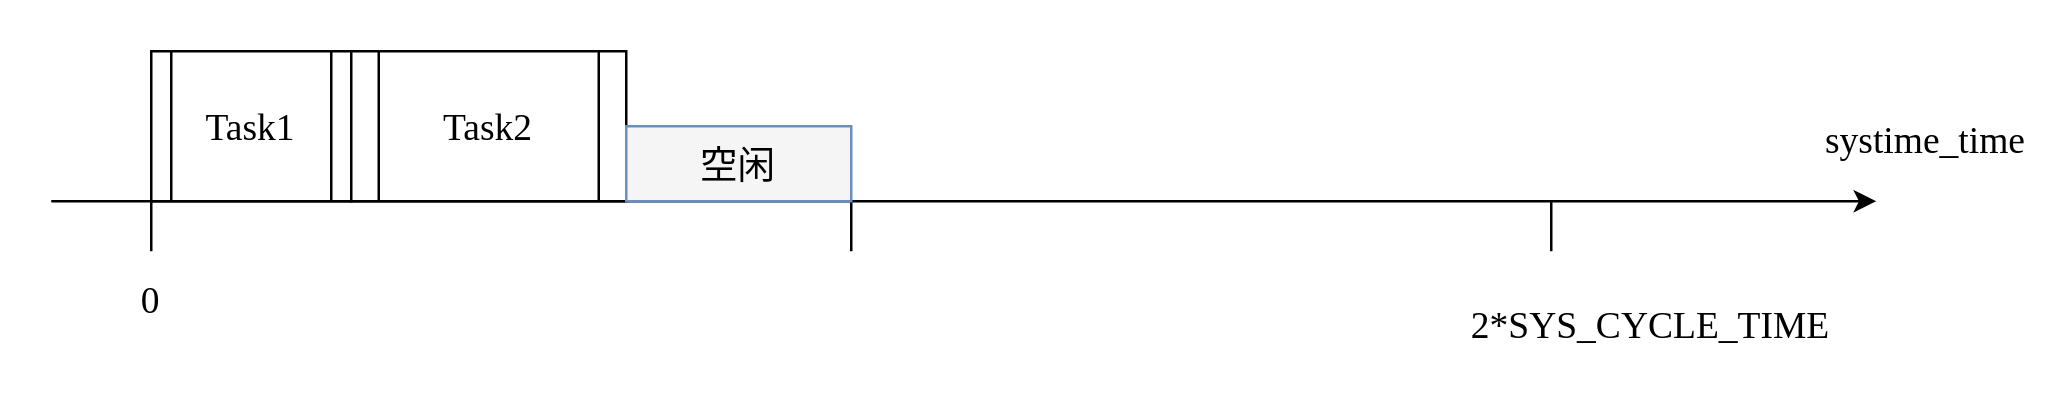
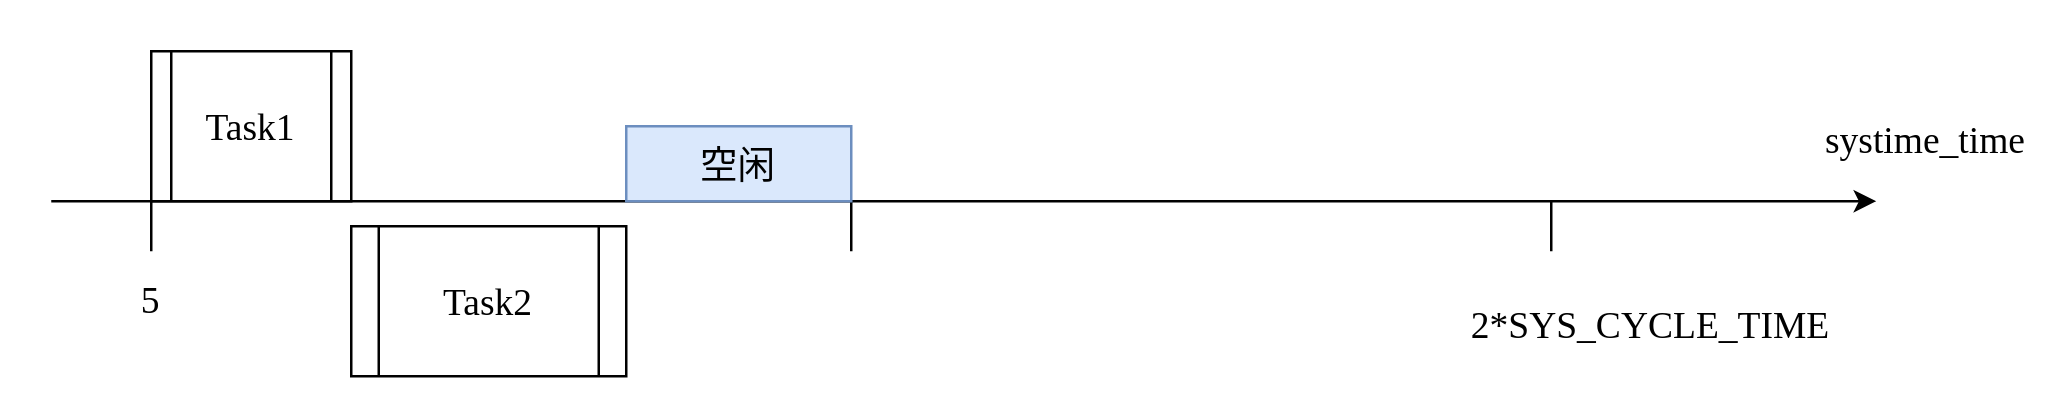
  <mxCell id="0" />
  <mxCell id="1" parent="0" />
  <mxCell id="2" value="" style="endArrow=classic;html=1;rounded=0;fontFamily=Times New Roman,宋体;fontSize=15;" edge="1" parent="1"><mxGeometry width="50" height="50" relative="1" as="geometry"><mxPoint x="20" y="80" as="sourcePoint" /><mxPoint x="750" y="80" as="targetPoint" /></mxGeometry></mxCell>
  <mxCell id="3" value="systime_time" style="text;html=1;strokeColor=none;fillColor=none;align=center;verticalAlign=middle;whiteSpace=wrap;rounded=0;fontFamily=Times New Roman,宋体;fontSize=15;" vertex="1" parent="1"><mxGeometry x="740" y="40" width="60" height="30" as="geometry" /></mxCell>
  <mxCell id="4" value="" style="endArrow=none;html=1;rounded=0;fontFamily=Times New Roman,宋体;fontSize=15;" edge="1" parent="1"><mxGeometry width="50" height="50" relative="1" as="geometry"><mxPoint x="60" y="100" as="sourcePoint" /><mxPoint x="60" y="80" as="targetPoint" /></mxGeometry></mxCell>
- <mxCell id="5" value="0" style="text;html=1;strokeColor=none;fillColor=none;align=center;verticalAlign=middle;whiteSpace=wrap;rounded=0;fontFamily=Times New Roman,宋体;fontSize=15;" vertex="1" parent="1"><mxGeometry x="30" y="104" width="60" height="30" as="geometry" /></mxCell>
+ <mxCell id="5" value="5" style="text;html=1;strokeColor=none;fillColor=none;align=center;verticalAlign=middle;whiteSpace=wrap;rounded=0;fontFamily=Times New Roman,宋体;fontSize=15;" vertex="1" parent="1"><mxGeometry x="30" y="104" width="60" height="30" as="geometry" /></mxCell>
  <mxCell id="6" value="" style="endArrow=none;html=1;rounded=0;fontFamily=Times New Roman,宋体;fontSize=15;" edge="1" parent="1"><mxGeometry width="50" height="50" relative="1" as="geometry"><mxPoint x="340" y="100" as="sourcePoint" /><mxPoint x="340" y="80" as="targetPoint" /></mxGeometry></mxCell>
  <mxCell id="7" value="2*SYS_CYCLE_TIME" style="text;html=1;strokeColor=none;fillColor=none;align=center;verticalAlign=middle;whiteSpace=wrap;rounded=0;fontFamily=Times New Roman,宋体;fontSize=15;" vertex="1" parent="1"><mxGeometry x="630" y="114" width="60" height="30" as="geometry" /></mxCell>
  <mxCell id="8" value="" style="endArrow=none;html=1;rounded=0;fontFamily=Times New Roman,宋体;fontSize=15;" edge="1" parent="1"><mxGeometry width="50" height="50" relative="1" as="geometry"><mxPoint x="620" y="100" as="sourcePoint" /><mxPoint x="620" y="80" as="targetPoint" /></mxGeometry></mxCell>
  <mxCell id="9" value="Task1" style="shape=process;whiteSpace=wrap;html=1;backgroundOutline=1;fontFamily=Times New Roman,宋体;fontSize=15;" vertex="1" parent="1"><mxGeometry x="60" y="20" width="80" height="60" as="geometry" /></mxCell>
- <mxCell id="10" value="Task2" style="shape=process;whiteSpace=wrap;html=1;backgroundOutline=1;fontFamily=Times New Roman,宋体;fontSize=15;" vertex="1" parent="1"><mxGeometry x="140" y="20" width="110" height="60" as="geometry" /></mxCell>
- <mxCell id="11" value="空闲" style="rounded=0;whiteSpace=wrap;html=1;fontFamily=Times New Roman,宋体;fontSize=15;labelBorderColor=none;labelBackgroundColor=none;fillColor=#f5f5f5;strokeColor=#6c8ebf;" vertex="1" parent="1"><mxGeometry x="250" y="50" width="90" height="30" as="geometry" /></mxCell>
+ <mxCell id="10" value="Task2" style="shape=process;whiteSpace=wrap;html=1;backgroundOutline=1;fontFamily=Times New Roman,宋体;fontSize=15;" vertex="1" parent="1"><mxGeometry x="140" y="90" width="110" height="60" as="geometry" /></mxCell>
+ <mxCell id="11" value="空闲" style="rounded=0;whiteSpace=wrap;html=1;fontFamily=Times New Roman,宋体;fontSize=15;labelBorderColor=none;labelBackgroundColor=none;fillColor=#dae8fc;strokeColor=#6c8ebf;" vertex="1" parent="1"><mxGeometry x="250" y="50" width="90" height="30" as="geometry" /></mxCell>
